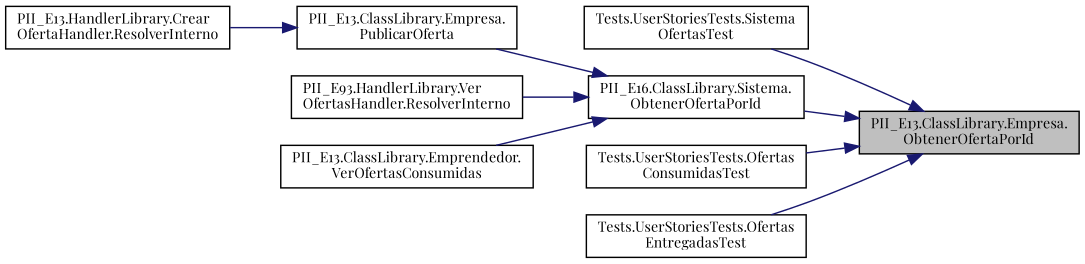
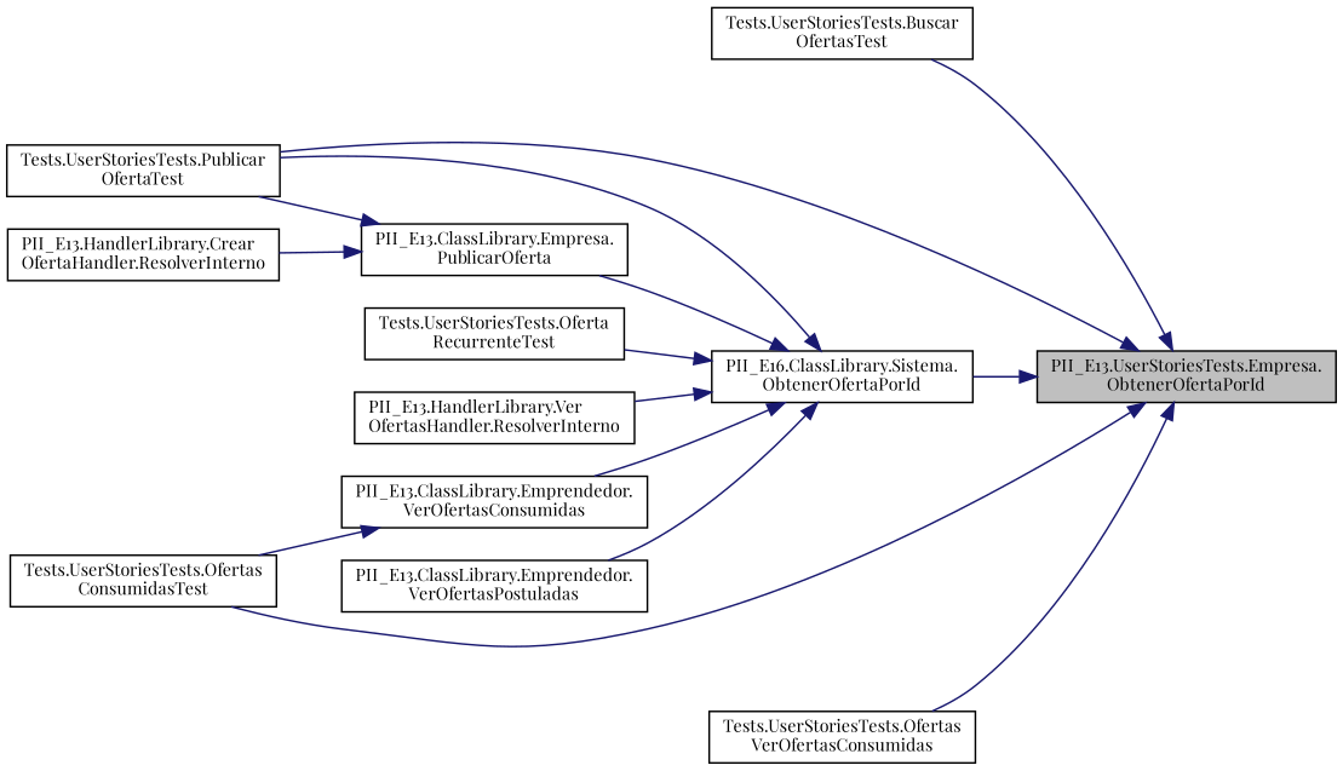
  digraph {
    fontname="Playfair Display"
    rankdir=RL
    node [color=black fillcolor=white fontname="Playfair Display" fontsize=10 shape=record style=filled]
    edge [color=midnightblue dir=back fontname="Playfair Display" fontsize=10 labelfontname=Helvetica labelfontsize=10 style=solid]
-   n1 [fillcolor=grey75 fontcolor=black height=0.2 label="PII_E13.ClassLibrary.Empresa.\lObtenerOfertaPorId" width=0.4]
-   n2 [height=0.2 label="Tests.UserStoriesTests.Sistema\lOfertasTest" width=0.4]
+   n1 [fillcolor=grey75 fontcolor=black height=0.2 label="PII_E13.UserStoriesTests.Empresa.\lObtenerOfertaPorId" width=0.4]
+   n2 [height=0.2 label="Tests.UserStoriesTests.Buscar\lOfertasTest" width=0.4]
    n3 [height=0.2 label="PII_E16.ClassLibrary.Sistema.\lObtenerOfertaPorId" width=0.4]
+   n4 [height=0.2 label="Tests.UserStoriesTests.Publicar\lOfertaTest" width=0.4]
    n5 [height=0.2 label="Tests.UserStoriesTests.Ofertas\lConsumidasTest" width=0.4]
-   n6 [height=0.2 label="Tests.UserStoriesTests.Ofertas\lEntregadasTest" width=0.4]
+   n6 [height=0.2 label="Tests.UserStoriesTests.Ofertas\lVerOfertasConsumidas" width=0.4]
+   n7 [height=0.2 label="Tests.UserStoriesTests.Oferta\lRecurrenteTest" width=0.4]
    n8 [height=0.2 label="PII_E13.ClassLibrary.Empresa.\lPublicarOferta" width=0.4]
-   n9 [height=0.2 label="PII_E93.HandlerLibrary.Ver\lOfertasHandler.ResolverInterno" width=0.4]
+   n9 [height=0.2 label="PII_E13.HandlerLibrary.Ver\lOfertasHandler.ResolverInterno" width=0.4]
    n10 [height=0.2 label="PII_E13.ClassLibrary.Emprendedor.\lVerOfertasConsumidas" width=0.4]
+   n11 [height=0.2 label="PII_E13.ClassLibrary.Emprendedor.\lVerOfertasPostuladas" width=0.4]
    n12 [height=0.2 label="PII_E13.HandlerLibrary.Crear\lOfertaHandler.ResolverInterno" width=0.4]
    n1 -> n2
    n1 -> n3
+   n1 -> n4
    n1 -> n5
    n1 -> n6
+   n3 -> n4
+   n3 -> n7
    n3 -> n8
    n3 -> n9
    n3 -> n10
+   n3 -> n11
+   n8 -> n4
    n8 -> n12
+   n10 -> n5
  }
